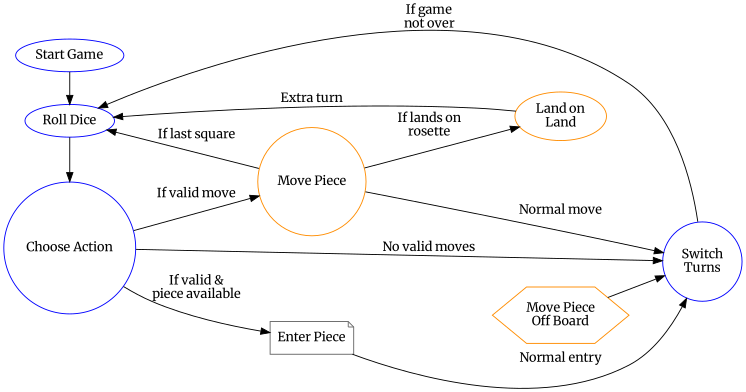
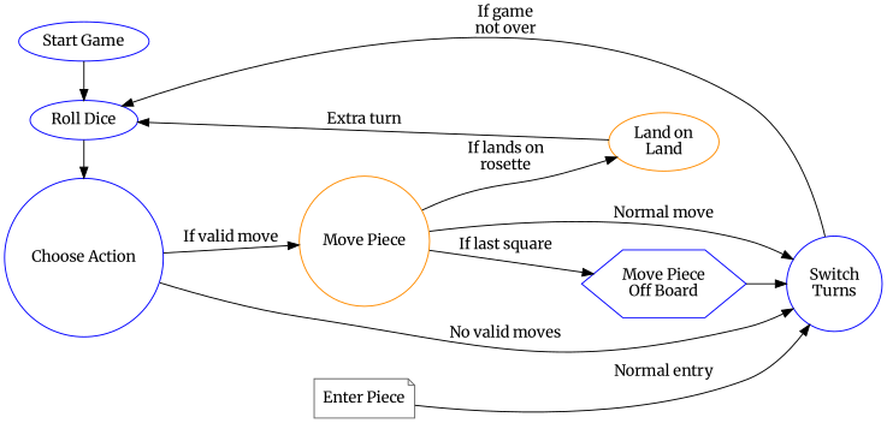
  digraph {
    fontname=Merriweather
    rankdir=LR
    node [color=blue fontname=Merriweather shape=ellipse]
    edge [fontname=Merriweather]
    n1 [label="Start Game"]
    n2 [label="Roll Dice"]
    n3 [label="Choose Action" shape=circle]
    n4 [color=gray40 label="Enter Piece" shape=note]
    n5 [color=darkorange label="Move Piece" shape=circle]
    n6 [color=darkorange label="Land on\nLand"]
-   n7 [color=darkorange label="Move Piece\nOff Board" shape=hexagon]
+   n7 [label="Move Piece\nOff Board" shape=hexagon]
    n8 [label="Switch\nTurns" shape=circle]
    subgraph sub_1 {
      rank=same
      n1
      n2
      n3
    }
    subgraph sub_2 {
      rank=same
      n4
      n5
    }
    subgraph sub_3 {
      rank=same
      n6
      n7
    }
    n1 -> n2
    n2 -> n3
-   n3 -> n4 [label="If valid &\npiece available"]
    n3 -> n5 [label="If valid move"]
    n3 -> n8 [label="No valid moves"]
    n4 -> n8 [label="Normal entry"]
    n5 -> n6 [label="If lands on\nrosette"]
-   n5 -> n2 [label="If last square"]
+   n5 -> n7 [label="If last square"]
    n5 -> n8 [label="Normal move"]
    n6 -> n2 [label="Extra turn"]
    n7 -> n8
    n8 -> n2 [label="If game\nnot over"]
  }
